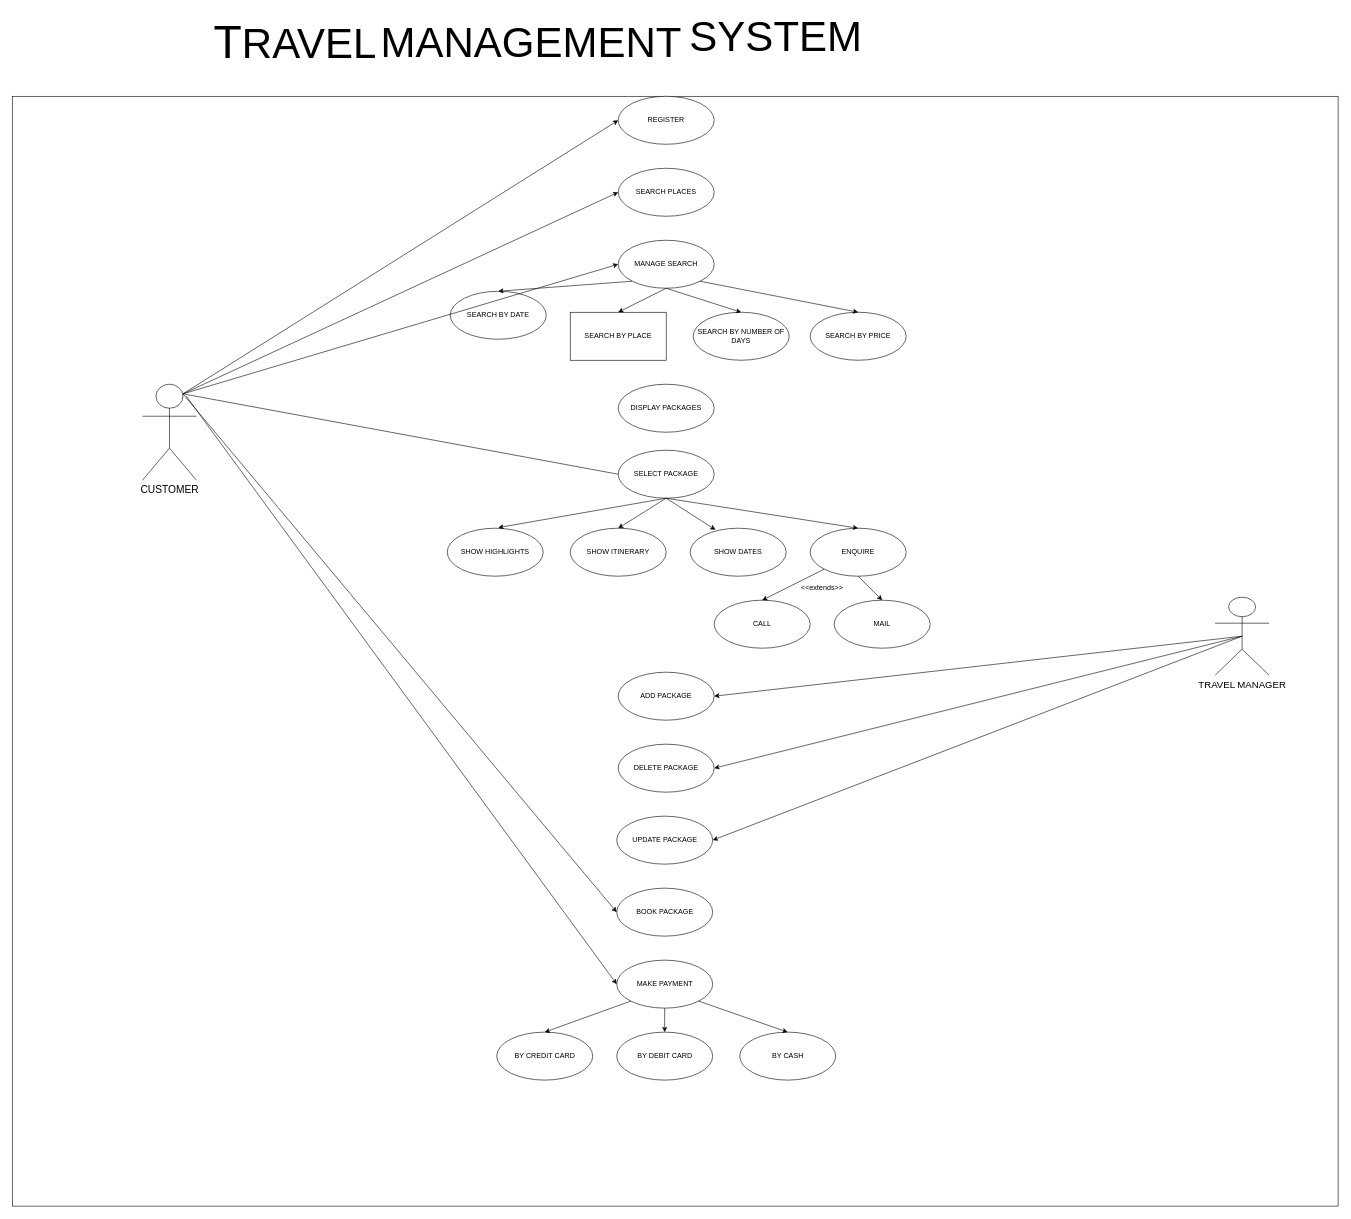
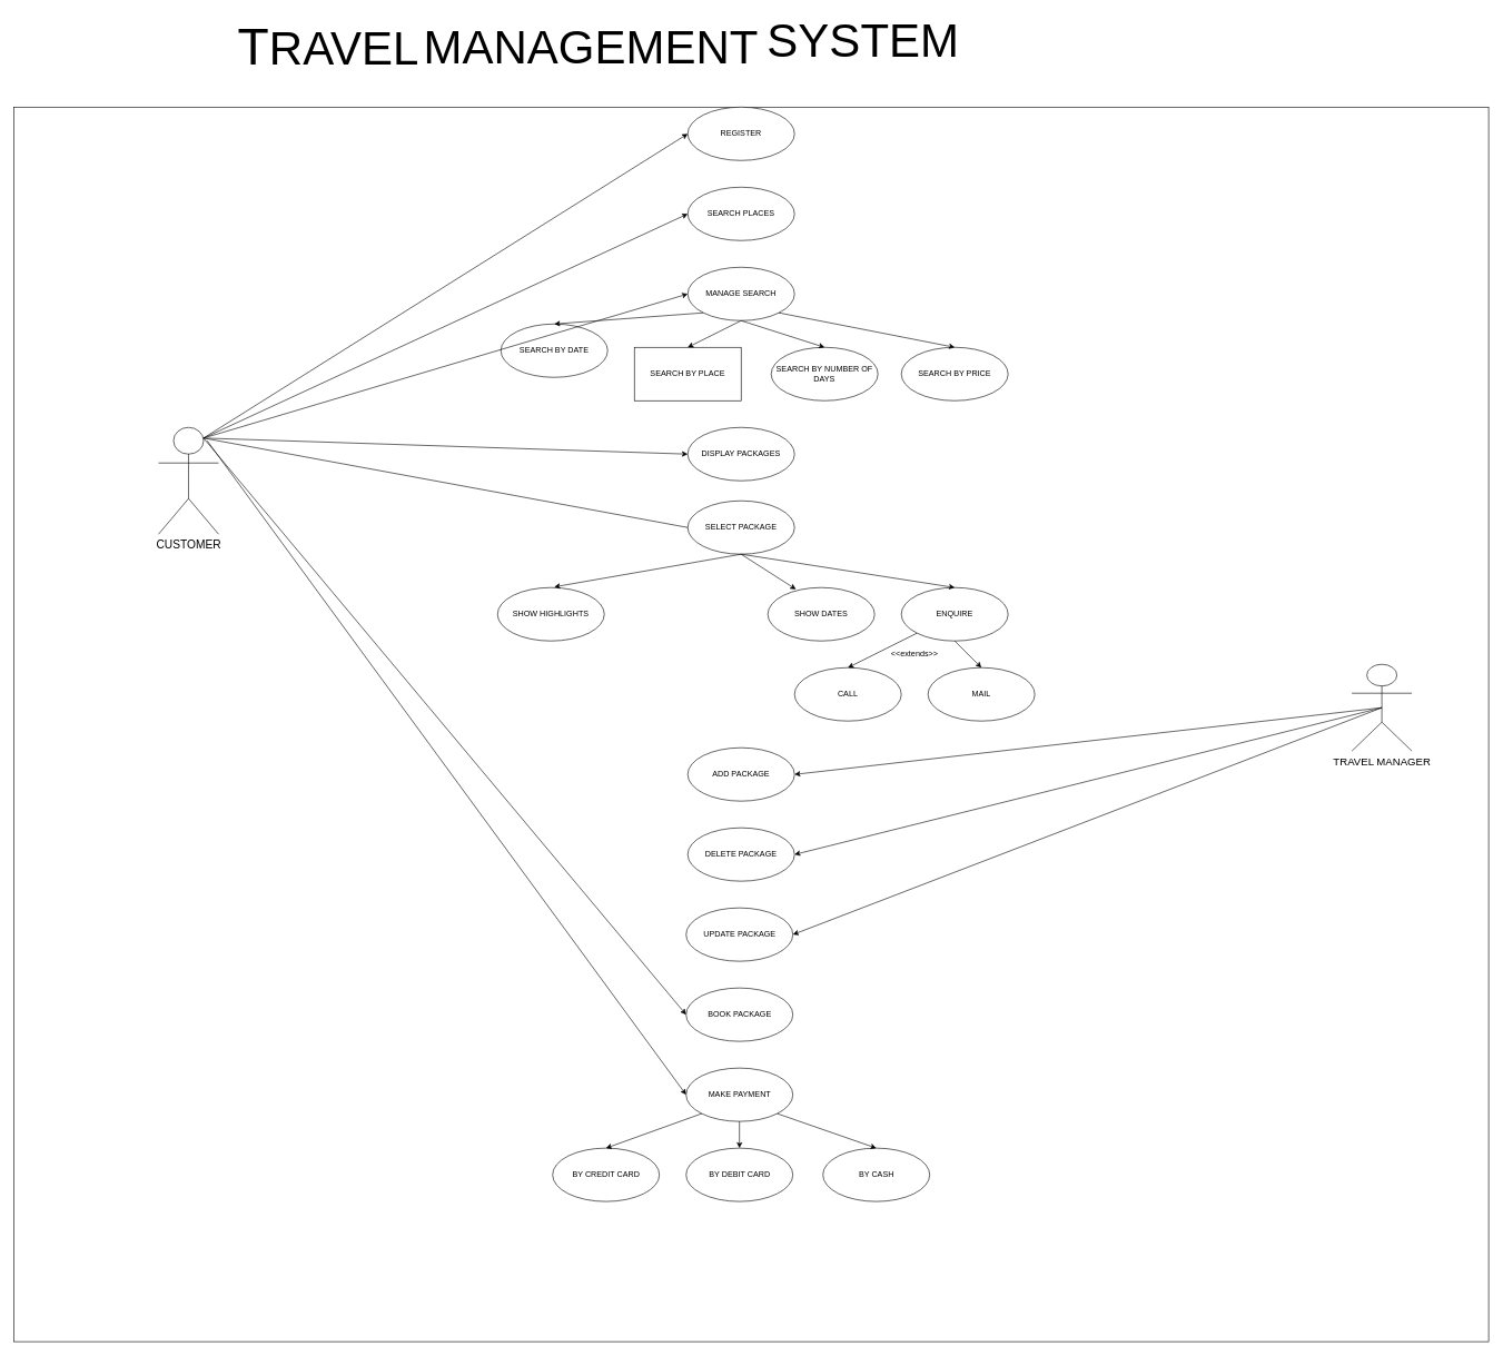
  <mxCell id="0" />
  <mxCell id="1" parent="0" />
  <mxCell id="2" value="" style="rounded=0;whiteSpace=wrap;html=1;" vertex="1" parent="1"><mxGeometry x="20" y="160" width="2210" height="1850" as="geometry" /></mxCell>
  <mxCell id="3" value="REGISTER" style="ellipse;whiteSpace=wrap;html=1;" parent="1" vertex="1"><mxGeometry x="1030" y="160" width="160" height="80" as="geometry" /></mxCell>
  <mxCell id="4" value="SEARCH BY DATE" style="ellipse;whiteSpace=wrap;html=1;" parent="1" vertex="1"><mxGeometry x="750" y="485" width="160" height="80" as="geometry" /></mxCell>
  <mxCell id="5" value="MANAGE SEARCH" style="ellipse;whiteSpace=wrap;html=1;" parent="1" vertex="1"><mxGeometry x="1030" y="400" width="160" height="80" as="geometry" /></mxCell>
  <mxCell id="6" value="SEARCH PLACES" style="ellipse;whiteSpace=wrap;html=1;" parent="1" vertex="1"><mxGeometry x="1030" y="280" width="160" height="80" as="geometry" /></mxCell>
  <mxCell id="7" value="DISPLAY PACKAGES" style="ellipse;whiteSpace=wrap;html=1;" parent="1" vertex="1"><mxGeometry x="1030" y="640" width="160" height="80" as="geometry" /></mxCell>
  <mxCell id="8" value="SEARCH BY PRICE" style="ellipse;whiteSpace=wrap;html=1;" parent="1" vertex="1"><mxGeometry x="1350" y="520" width="160" height="80" as="geometry" /></mxCell>
  <mxCell id="9" value="SEARCH BY NUMBER OF DAYS" style="ellipse;whiteSpace=wrap;html=1;" parent="1" vertex="1"><mxGeometry x="1155" y="520" width="160" height="80" as="geometry" /></mxCell>
  <mxCell id="10" value="SEARCH BY PLACE" style="whiteSpace=wrap;html=1;rounded=0;" parent="1" vertex="1"><mxGeometry x="950" y="520" width="160" height="80" as="geometry" /></mxCell>
  <mxCell id="11" value="SELECT PACKAGE" style="ellipse;whiteSpace=wrap;html=1;" parent="1" vertex="1"><mxGeometry x="1030" y="750" width="160" height="80" as="geometry" /></mxCell>
  <mxCell id="12" value="SHOW DATES" style="ellipse;whiteSpace=wrap;html=1;" parent="1" vertex="1"><mxGeometry x="1150" y="880" width="160" height="80" as="geometry" /></mxCell>
- <mxCell id="13" value="SHOW ITINERARY" style="ellipse;whiteSpace=wrap;html=1;" parent="1" vertex="1"><mxGeometry x="950" y="880" width="160" height="80" as="geometry" /></mxCell>
  <mxCell id="14" value="SHOW HIGHLIGHTS" style="ellipse;whiteSpace=wrap;html=1;" parent="1" vertex="1"><mxGeometry x="745" y="880" width="160" height="80" as="geometry" /></mxCell>
  <mxCell id="15" value="ENQUIRE" style="ellipse;whiteSpace=wrap;html=1;" parent="1" vertex="1"><mxGeometry x="1350" y="880" width="160" height="80" as="geometry" /></mxCell>
  <mxCell id="16" value="CALL" style="ellipse;whiteSpace=wrap;html=1;" parent="1" vertex="1"><mxGeometry x="1190" y="1000" width="160" height="80" as="geometry" /></mxCell>
  <mxCell id="17" value="MAIL" style="ellipse;whiteSpace=wrap;html=1;" parent="1" vertex="1"><mxGeometry x="1390" y="1000" width="160" height="80" as="geometry" /></mxCell>
  <mxCell id="18" value="BY CREDIT CARD" style="ellipse;whiteSpace=wrap;html=1;" parent="1" vertex="1"><mxGeometry x="827.5" y="1720" width="160" height="80" as="geometry" /></mxCell>
  <mxCell id="19" value="MAKE PAYMENT" style="ellipse;whiteSpace=wrap;html=1;" parent="1" vertex="1"><mxGeometry x="1027.5" y="1600" width="160" height="80" as="geometry" /></mxCell>
  <mxCell id="20" value="BOOK PACKAGE" style="ellipse;whiteSpace=wrap;html=1;" parent="1" vertex="1"><mxGeometry x="1027.5" y="1480" width="160" height="80" as="geometry" /></mxCell>
  <mxCell id="21" value="BY CASH" style="ellipse;whiteSpace=wrap;html=1;" parent="1" vertex="1"><mxGeometry x="1232.5" y="1720" width="160" height="80" as="geometry" /></mxCell>
  <mxCell id="22" value="BY DEBIT CARD" style="ellipse;whiteSpace=wrap;html=1;" parent="1" vertex="1"><mxGeometry x="1027.5" y="1720" width="160" height="80" as="geometry" /></mxCell>
  <mxCell id="23" value="&lt;font style=&quot;font-size: 17px&quot;&gt;CUSTOMER&lt;/font&gt;" style="shape=umlActor;verticalLabelPosition=bottom;labelBackgroundColor=#ffffff;verticalAlign=top;html=1;outlineConnect=0;" parent="1" vertex="1"><mxGeometry x="237" y="640" width="90" height="160" as="geometry" /></mxCell>
  <mxCell id="24" value="" style="endArrow=classic;html=1;exitX=0.5;exitY=1;exitDx=0;exitDy=0;" parent="1" source="11" edge="1"><mxGeometry width="50" height="50" relative="1" as="geometry"><mxPoint x="1089.96" y="859.79" as="sourcePoint" /><mxPoint x="830" y="879" as="targetPoint" /></mxGeometry></mxCell>
- <mxCell id="25" value="" style="endArrow=classic;html=1;exitX=0.5;exitY=1;exitDx=0;exitDy=0;entryX=0.5;entryY=0;entryDx=0;entryDy=0;" parent="1" source="11" target="13" edge="1"><mxGeometry width="50" height="50" relative="1" as="geometry"><mxPoint x="1100" y="860" as="sourcePoint" /><mxPoint x="840" y="889" as="targetPoint" /></mxGeometry></mxCell>
  <mxCell id="26" value="" style="endArrow=classic;html=1;entryX=0.263;entryY=0.032;entryDx=0;entryDy=0;entryPerimeter=0;" parent="1" target="12" edge="1"><mxGeometry width="50" height="50" relative="1" as="geometry"><mxPoint x="1110" y="830" as="sourcePoint" /><mxPoint x="1040" y="890" as="targetPoint" /></mxGeometry></mxCell>
  <mxCell id="27" value="" style="endArrow=classic;html=1;entryX=0.5;entryY=0;entryDx=0;entryDy=0;" parent="1" target="15" edge="1"><mxGeometry width="50" height="50" relative="1" as="geometry"><mxPoint x="1110" y="830" as="sourcePoint" /><mxPoint x="1202.08" y="892.56" as="targetPoint" /></mxGeometry></mxCell>
  <mxCell id="28" value="" style="endArrow=classic;html=1;entryX=0.5;entryY=0;entryDx=0;entryDy=0;" parent="1" source="15" target="16" edge="1"><mxGeometry width="50" height="50" relative="1" as="geometry"><mxPoint x="1137.2" y="870.48" as="sourcePoint" /><mxPoint x="1440" y="890" as="targetPoint" /></mxGeometry></mxCell>
  <mxCell id="29" value="" style="endArrow=classic;html=1;entryX=0.5;entryY=0;entryDx=0;entryDy=0;exitX=0.5;exitY=1;exitDx=0;exitDy=0;" parent="1" source="15" target="17" edge="1"><mxGeometry width="50" height="50" relative="1" as="geometry"><mxPoint x="1383.431" y="958.284" as="sourcePoint" /><mxPoint x="1280" y="1010" as="targetPoint" /></mxGeometry></mxCell>
  <mxCell id="30" value="&amp;lt;&amp;lt;extends&amp;gt;&amp;gt;" style="text;html=1;strokeColor=none;fillColor=none;align=center;verticalAlign=middle;whiteSpace=wrap;rounded=0;" parent="1" vertex="1"><mxGeometry x="1350" y="969.857" width="40" height="20" as="geometry" /></mxCell>
  <mxCell id="31" value="" style="endArrow=classic;html=1;entryX=0.5;entryY=0;entryDx=0;entryDy=0;exitX=0;exitY=1;exitDx=0;exitDy=0;" parent="1" source="19" target="18" edge="1"><mxGeometry width="50" height="50" relative="1" as="geometry"><mxPoint x="747.5" y="1870" as="sourcePoint" /><mxPoint x="797.5" y="1820" as="targetPoint" /></mxGeometry></mxCell>
  <mxCell id="32" value="" style="endArrow=classic;html=1;entryX=0.5;entryY=0;entryDx=0;entryDy=0;exitX=0.5;exitY=1;exitDx=0;exitDy=0;" parent="1" source="19" target="22" edge="1"><mxGeometry width="50" height="50" relative="1" as="geometry"><mxPoint x="1060.931" y="1678.284" as="sourcePoint" /><mxPoint x="917.5" y="1730" as="targetPoint" /></mxGeometry></mxCell>
  <mxCell id="33" value="" style="endArrow=classic;html=1;entryX=0.5;entryY=0;entryDx=0;entryDy=0;exitX=1;exitY=1;exitDx=0;exitDy=0;" parent="1" source="19" target="21" edge="1"><mxGeometry width="50" height="50" relative="1" as="geometry"><mxPoint x="1117.5" y="1690" as="sourcePoint" /><mxPoint x="1117.5" y="1730" as="targetPoint" /></mxGeometry></mxCell>
  <mxCell id="34" value="" style="endArrow=classic;html=1;exitX=0;exitY=1;exitDx=0;exitDy=0;entryX=0.5;entryY=0;entryDx=0;entryDy=0;" parent="1" source="5" target="4" edge="1"><mxGeometry width="50" height="50" relative="1" as="geometry"><mxPoint x="820" y="450" as="sourcePoint" /><mxPoint x="650" y="590" as="targetPoint" /></mxGeometry></mxCell>
  <mxCell id="35" value="" style="endArrow=classic;html=1;exitX=0.5;exitY=1;exitDx=0;exitDy=0;entryX=0.5;entryY=0;entryDx=0;entryDy=0;" parent="1" source="5" target="10" edge="1"><mxGeometry width="50" height="50" relative="1" as="geometry"><mxPoint x="1063.431" y="478.284" as="sourcePoint" /><mxPoint x="835" y="530" as="targetPoint" /></mxGeometry></mxCell>
  <mxCell id="36" value="" style="endArrow=classic;html=1;entryX=0.5;entryY=0;entryDx=0;entryDy=0;" parent="1" target="9" edge="1"><mxGeometry width="50" height="50" relative="1" as="geometry"><mxPoint x="1110" y="480" as="sourcePoint" /><mxPoint x="1040" y="530" as="targetPoint" /></mxGeometry></mxCell>
  <mxCell id="37" value="" style="endArrow=classic;html=1;entryX=0.5;entryY=0;entryDx=0;entryDy=0;exitX=1;exitY=1;exitDx=0;exitDy=0;" parent="1" source="5" target="8" edge="1"><mxGeometry width="50" height="50" relative="1" as="geometry"><mxPoint x="1120" y="490" as="sourcePoint" /><mxPoint x="1245" y="530" as="targetPoint" /></mxGeometry></mxCell>
  <mxCell id="38" value="" style="endArrow=classic;html=1;entryX=0;entryY=0.5;entryDx=0;entryDy=0;exitX=0.75;exitY=0.1;exitDx=0;exitDy=0;exitPerimeter=0;" edge="1" parent="1" source="23" target="3"><mxGeometry width="50" height="50" relative="1" as="geometry"><mxPoint x="340" y="620" as="sourcePoint" /><mxPoint x="390" y="570" as="targetPoint" /></mxGeometry></mxCell>
  <mxCell id="39" value="" style="endArrow=classic;html=1;entryX=0;entryY=0.5;entryDx=0;entryDy=0;exitX=0.75;exitY=0.1;exitDx=0;exitDy=0;exitPerimeter=0;" edge="1" parent="1" source="23" target="6"><mxGeometry width="50" height="50" relative="1" as="geometry"><mxPoint x="310" y="660" as="sourcePoint" /><mxPoint x="580" y="580" as="targetPoint" /></mxGeometry></mxCell>
  <mxCell id="40" value="ADD PACKAGE" style="ellipse;whiteSpace=wrap;html=1;" vertex="1" parent="1"><mxGeometry x="1030" y="1120" width="160" height="80" as="geometry" /></mxCell>
  <mxCell id="41" value="DELETE PACKAGE" style="ellipse;whiteSpace=wrap;html=1;" vertex="1" parent="1"><mxGeometry x="1030" y="1240" width="160" height="80" as="geometry" /></mxCell>
  <mxCell id="42" value="UPDATE PACKAGE" style="ellipse;whiteSpace=wrap;html=1;" vertex="1" parent="1"><mxGeometry x="1027.5" y="1360" width="160" height="80" as="geometry" /></mxCell>
  <mxCell id="43" value="" style="endArrow=classic;html=1;entryX=0;entryY=0.5;entryDx=0;entryDy=0;exitX=0.75;exitY=0.1;exitDx=0;exitDy=0;exitPerimeter=0;" edge="1" parent="1" source="23" target="5"><mxGeometry width="50" height="50" relative="1" as="geometry"><mxPoint x="540" y="610" as="sourcePoint" /><mxPoint x="590" y="560" as="targetPoint" /></mxGeometry></mxCell>
+ <mxCell id="44" value="" style="endArrow=classic;html=1;entryX=0;entryY=0.5;entryDx=0;entryDy=0;exitX=0.75;exitY=0.1;exitDx=0;exitDy=0;exitPerimeter=0;" edge="1" parent="1" source="23" target="7"><mxGeometry width="50" height="50" relative="1" as="geometry"><mxPoint x="550" y="660" as="sourcePoint" /><mxPoint x="600" y="610" as="targetPoint" /></mxGeometry></mxCell>
  <mxCell id="45" value="" style="endArrow=none;html=1;entryX=0;entryY=0.5;entryDx=0;entryDy=0;exitX=0.75;exitY=0.1;exitDx=0;exitDy=0;exitPerimeter=0;" edge="1" parent="1" source="23" target="11"><mxGeometry width="50" height="50" relative="1" as="geometry"><mxPoint x="610" y="700" as="sourcePoint" /><mxPoint x="660" y="650" as="targetPoint" /></mxGeometry></mxCell>
  <mxCell id="46" value="" style="endArrow=classic;html=1;entryX=0;entryY=0.5;entryDx=0;entryDy=0;exitX=0.75;exitY=0.1;exitDx=0;exitDy=0;exitPerimeter=0;" edge="1" parent="1" source="23" target="20"><mxGeometry width="50" height="50" relative="1" as="geometry"><mxPoint x="460" y="960" as="sourcePoint" /><mxPoint x="510" y="910" as="targetPoint" /></mxGeometry></mxCell>
  <mxCell id="47" value="" style="endArrow=classic;html=1;entryX=0;entryY=0.5;entryDx=0;entryDy=0;" edge="1" parent="1" target="19"><mxGeometry width="50" height="50" relative="1" as="geometry"><mxPoint x="310" y="660" as="sourcePoint" /><mxPoint x="650" y="1260" as="targetPoint" /></mxGeometry></mxCell>
  <mxCell id="48" value="&lt;font style=&quot;font-size: 16px&quot;&gt;TRAVEL MANAGER&lt;/font&gt;" style="shape=umlActor;verticalLabelPosition=bottom;labelBackgroundColor=#ffffff;verticalAlign=top;html=1;outlineConnect=0;" vertex="1" parent="1"><mxGeometry x="2025" y="995" width="90" height="130" as="geometry" /></mxCell>
  <mxCell id="49" value="" style="endArrow=classic;html=1;entryX=1;entryY=0.5;entryDx=0;entryDy=0;exitX=0.5;exitY=0.5;exitDx=0;exitDy=0;exitPerimeter=0;" edge="1" parent="1" source="48" target="40"><mxGeometry width="50" height="50" relative="1" as="geometry"><mxPoint x="1670" y="1050" as="sourcePoint" /><mxPoint x="1720" y="1000" as="targetPoint" /></mxGeometry></mxCell>
  <mxCell id="50" value="" style="endArrow=classic;html=1;entryX=1;entryY=0.5;entryDx=0;entryDy=0;exitX=0.5;exitY=0.5;exitDx=0;exitDy=0;exitPerimeter=0;" edge="1" parent="1" source="48" target="41"><mxGeometry width="50" height="50" relative="1" as="geometry"><mxPoint x="1530" y="1150" as="sourcePoint" /><mxPoint x="1580" y="1100" as="targetPoint" /></mxGeometry></mxCell>
  <mxCell id="51" value="" style="endArrow=classic;html=1;entryX=1;entryY=0.5;entryDx=0;entryDy=0;exitX=0.5;exitY=0.5;exitDx=0;exitDy=0;exitPerimeter=0;" edge="1" parent="1" source="48" target="42"><mxGeometry width="50" height="50" relative="1" as="geometry"><mxPoint x="1700" y="1180" as="sourcePoint" /><mxPoint x="1750" y="1130" as="targetPoint" /></mxGeometry></mxCell>
  <mxCell id="52" value="&lt;font style=&quot;font-size: 77px&quot;&gt;T&lt;/font&gt;&lt;font&gt;&lt;font style=&quot;font-size: 70px&quot;&gt;RAVEL&lt;/font&gt;&lt;span style=&quot;font-size: 70px&quot;&gt;&amp;nbsp;&lt;/span&gt;&lt;/font&gt;" style="text;html=1;strokeColor=none;fillColor=none;align=center;verticalAlign=middle;whiteSpace=wrap;rounded=0;" vertex="1" parent="1"><mxGeometry x="480" y="20" width="43" height="100" as="geometry" /></mxCell>
  <mxCell id="53" value="&lt;font style=&quot;font-size: 70px&quot;&gt;MANAGEMENT&lt;/font&gt;" style="text;html=1;strokeColor=none;fillColor=none;align=center;verticalAlign=middle;whiteSpace=wrap;rounded=0;" vertex="1" parent="1"><mxGeometry x="865" y="60" width="40" height="20" as="geometry" /></mxCell>
  <mxCell id="54" value="&lt;font style=&quot;font-size: 70px&quot;&gt;SYSTEM&lt;/font&gt;" style="text;html=1;strokeColor=none;fillColor=none;align=center;verticalAlign=middle;whiteSpace=wrap;rounded=0;" vertex="1" parent="1"><mxGeometry x="1273" y="50" width="40" height="20" as="geometry" /></mxCell>
